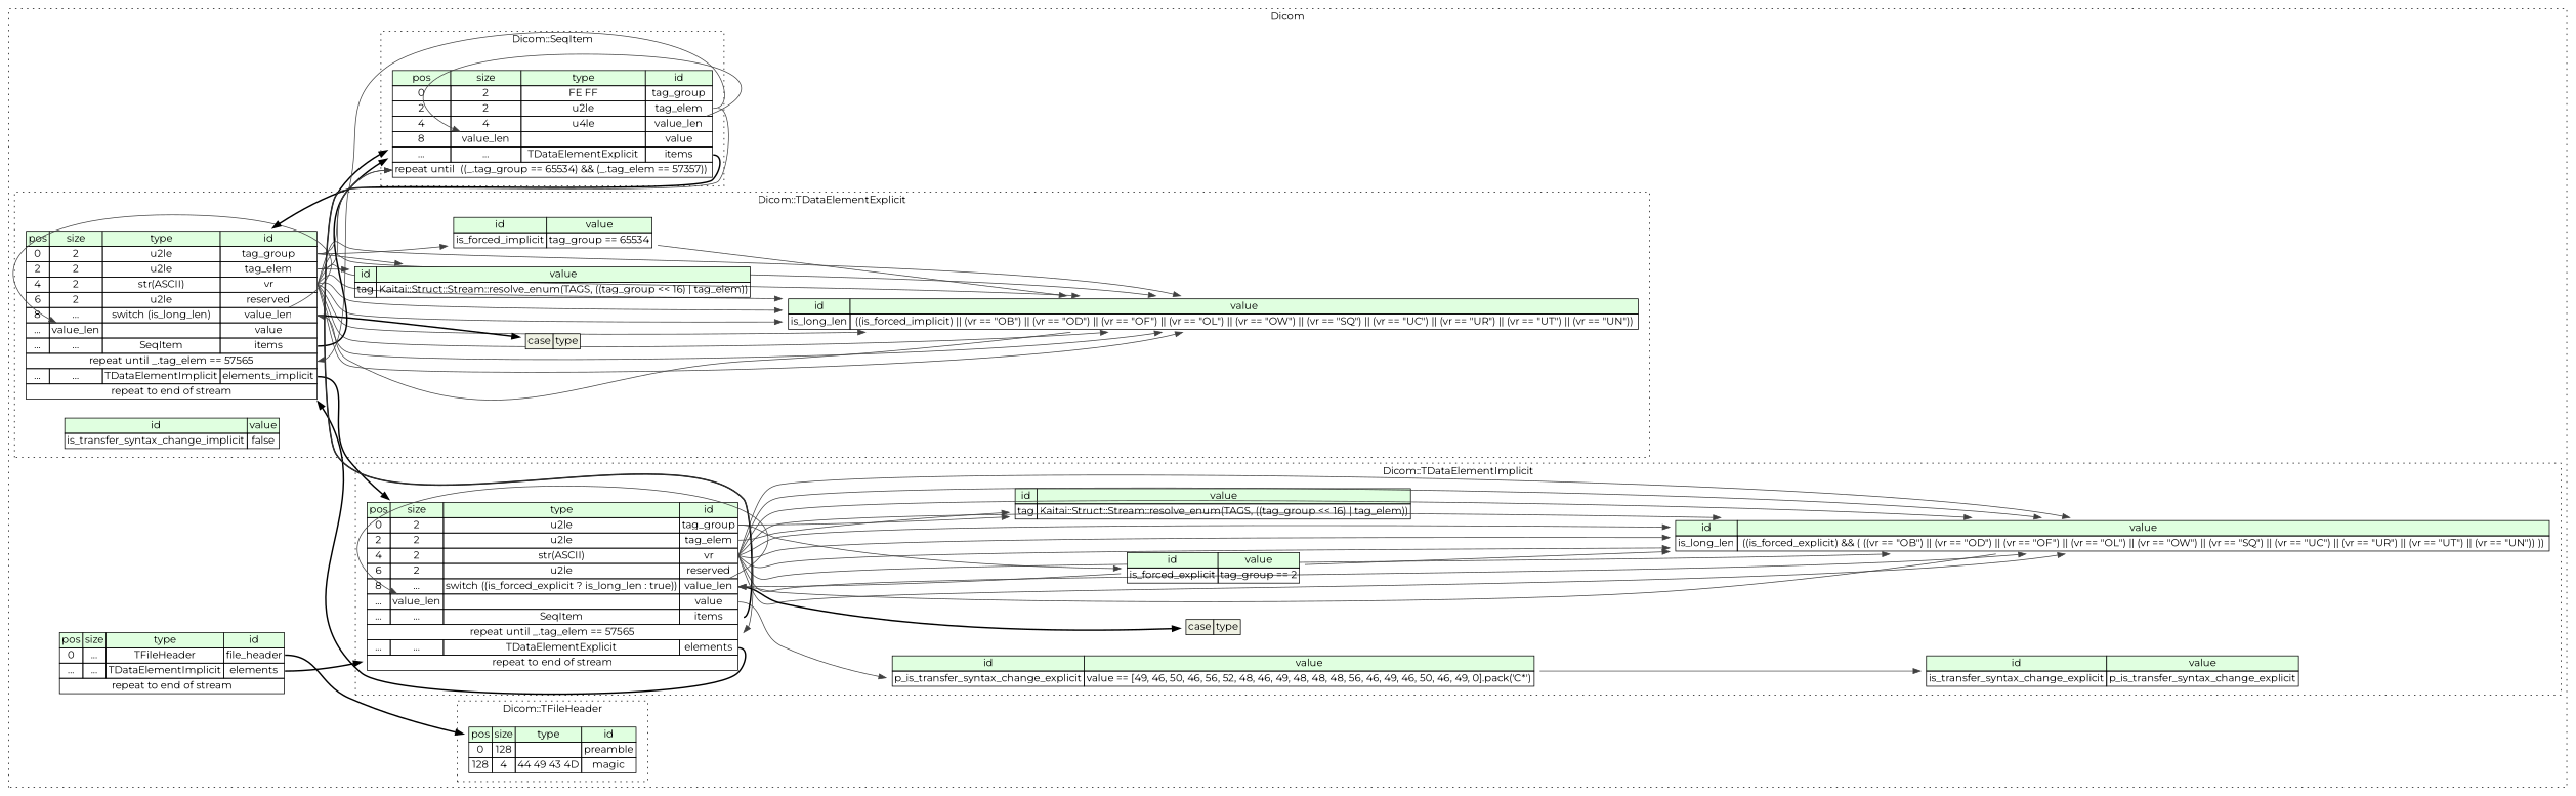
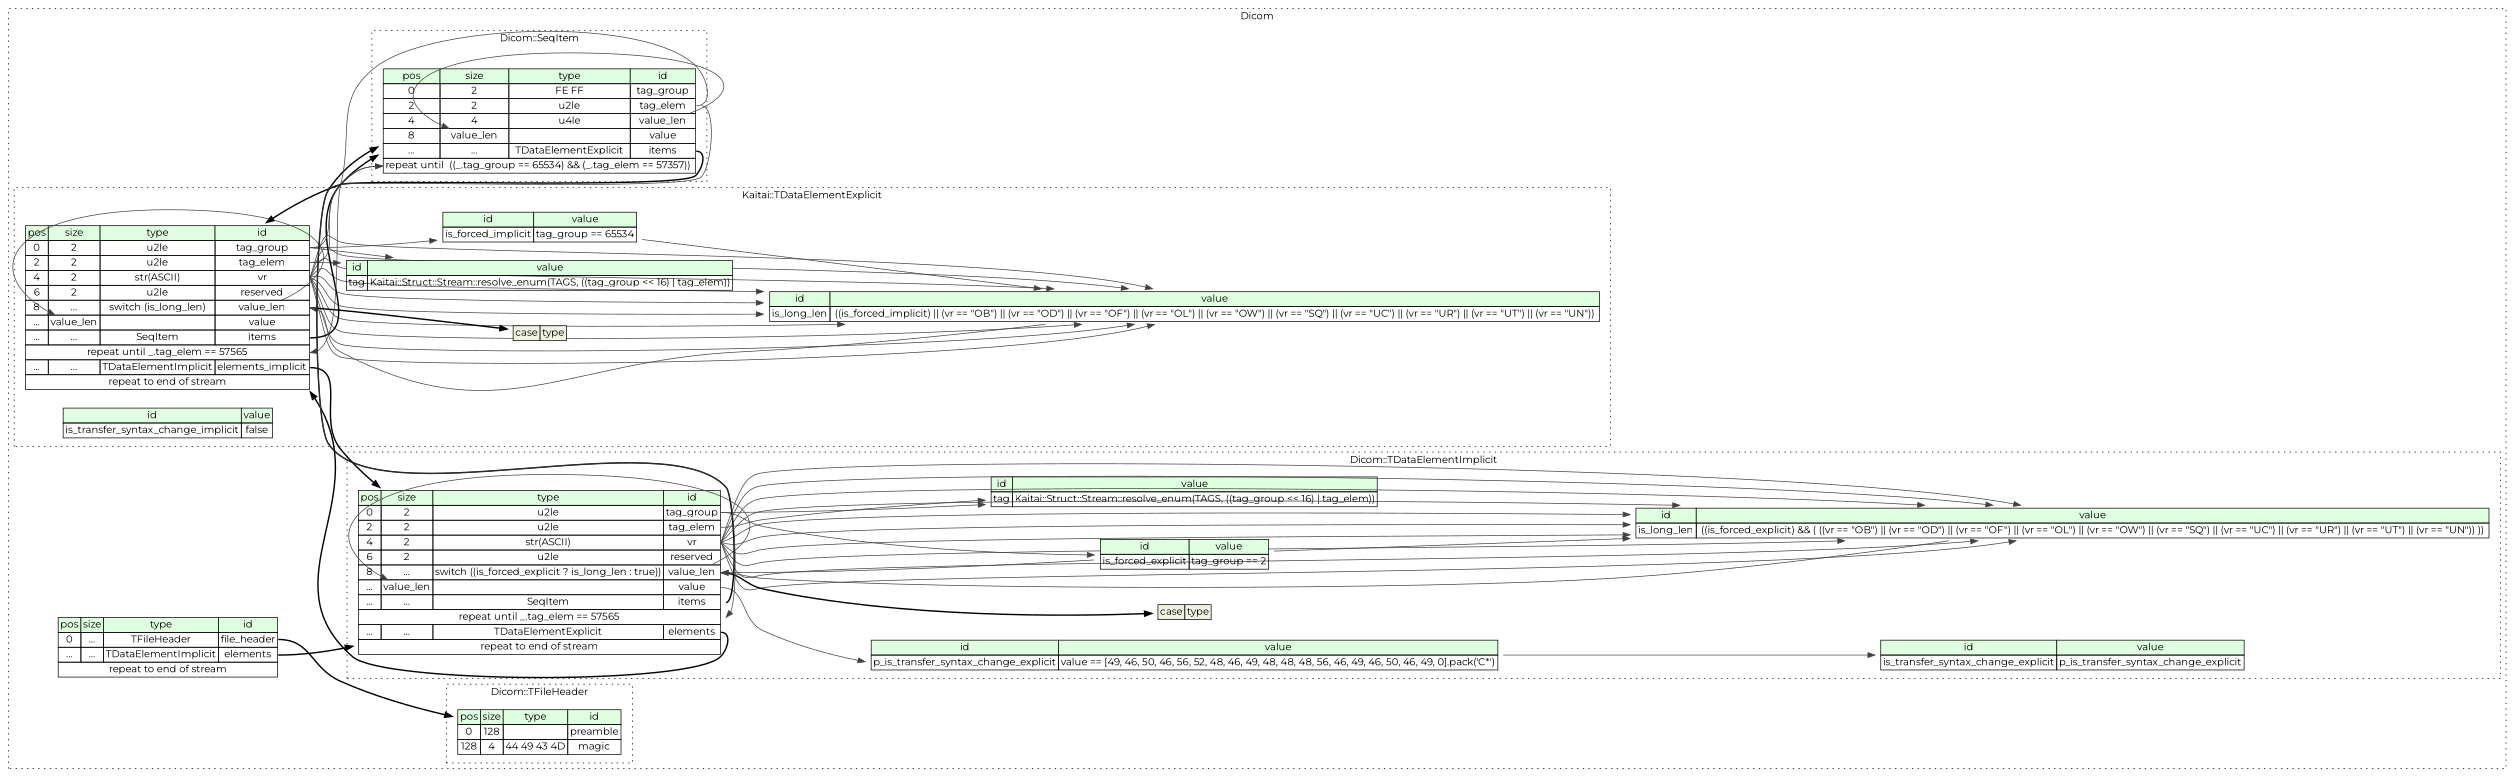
  digraph {
    rankdir=LR
    fontname=Montserrat
    node [shape=plaintext fontname=Montserrat]
    edge [color="#404040" tailport=vr_type fontname=Montserrat]
    n1 [label=<<TABLE BORDER="0" CELLBORDER="1" CELLSPACING="0"> 				<TR><TD BGCOLOR="#E0FFE0">pos</TD><TD BGCOLOR="#E0FFE0">size</TD><TD BGCOLOR="#E0FFE0">type</TD><TD BGCOLOR="#E0FFE0">id</TD></TR> 				<TR><TD PORT="preamble_pos">0</TD><TD PORT="preamble_size">128</TD><TD></TD><TD PORT="preamble_type">preamble</TD></TR> 				<TR><TD PORT="magic_pos">128</TD><TD PORT="magic_size">4</TD><TD>44 49 43 4D</TD><TD PORT="magic_type">magic</TD></TR> 			</TABLE>>]
    n2 [label=<<TABLE BORDER="0" CELLBORDER="1" CELLSPACING="0"> 				<TR><TD BGCOLOR="#E0FFE0">pos</TD><TD BGCOLOR="#E0FFE0">size</TD><TD BGCOLOR="#E0FFE0">type</TD><TD BGCOLOR="#E0FFE0">id</TD></TR> 				<TR><TD PORT="tag_group_pos">0</TD><TD PORT="tag_group_size">2</TD><TD>u2le</TD><TD PORT="tag_group_type">tag_group</TD></TR> 				<TR><TD PORT="tag_elem_pos">2</TD><TD PORT="tag_elem_size">2</TD><TD>u2le</TD><TD PORT="tag_elem_type">tag_elem</TD></TR> 				<TR><TD PORT="vr_pos">4</TD><TD PORT="vr_size">2</TD><TD>str(ASCII)</TD><TD PORT="vr_type">vr</TD></TR> 				<TR><TD PORT="reserved_pos">6</TD><TD PORT="reserved_size">2</TD><TD>u2le</TD><TD PORT="reserved_type">reserved</TD></TR> 				<TR><TD PORT="value_len_pos">8</TD><TD PORT="value_len_size">...</TD><TD>switch (is_long_len)</TD><TD PORT="value_len_type">value_len</TD></TR> 				<TR><TD PORT="value_pos">...</TD><TD PORT="value_size">value_len</TD><TD></TD><TD PORT="value_type">value</TD></TR> 				<TR><TD PORT="items_pos">...</TD><TD PORT="items_size">...</TD><TD>SeqItem</TD><TD PORT="items_type">items</TD></TR> 				<TR><TD COLSPAN="4" PORT="items__repeat">repeat until _.tag_elem == 57565</TD></TR> 				<TR><TD PORT="elements_implicit_pos">...</TD><TD PORT="elements_implicit_size">...</TD><TD>TDataElementImplicit</TD><TD PORT="elements_implicit_type">elements_implicit</TD></TR> 				<TR><TD COLSPAN="4" PORT="elements_implicit__repeat">repeat to end of stream</TD></TR> 			</TABLE>>]
    n3 [label=<<TABLE BORDER="0" CELLBORDER="1" CELLSPACING="0"> 				<TR><TD BGCOLOR="#E0FFE0">id</TD><TD BGCOLOR="#E0FFE0">value</TD></TR> 				<TR><TD>is_forced_implicit</TD><TD>tag_group == 65534</TD></TR> 			</TABLE>>]
    n4 [label=<<TABLE BORDER="0" CELLBORDER="1" CELLSPACING="0"> 				<TR><TD BGCOLOR="#E0FFE0">id</TD><TD BGCOLOR="#E0FFE0">value</TD></TR> 				<TR><TD>is_long_len</TD><TD> ((is_forced_implicit) || (vr == &quot;OB&quot;) || (vr == &quot;OD&quot;) || (vr == &quot;OF&quot;) || (vr == &quot;OL&quot;) || (vr == &quot;OW&quot;) || (vr == &quot;SQ&quot;) || (vr == &quot;UC&quot;) || (vr == &quot;UR&quot;) || (vr == &quot;UT&quot;) || (vr == &quot;UN&quot;)) </TD></TR> 			</TABLE>>]
    n5 [label=<<TABLE BORDER="0" CELLBORDER="1" CELLSPACING="0"> 				<TR><TD BGCOLOR="#E0FFE0">id</TD><TD BGCOLOR="#E0FFE0">value</TD></TR> 				<TR><TD>is_transfer_syntax_change_implicit</TD><TD>false</TD></TR> 			</TABLE>>]
    n6 [label=<<TABLE BORDER="0" CELLBORDER="1" CELLSPACING="0"> 				<TR><TD BGCOLOR="#E0FFE0">id</TD><TD BGCOLOR="#E0FFE0">value</TD></TR> 				<TR><TD>tag</TD><TD>Kaitai::Struct::Stream::resolve_enum(TAGS, ((tag_group &lt;&lt; 16) | tag_elem))</TD></TR> 			</TABLE>>]
    n7 [label=<<TABLE BORDER="0" CELLBORDER="1" CELLSPACING="0"> 	<TR><TD BGCOLOR="#F0F2E4">case</TD><TD BGCOLOR="#F0F2E4">type</TD></TR> </TABLE>>]
    n8 [label=<<TABLE BORDER="0" CELLBORDER="1" CELLSPACING="0"> 				<TR><TD BGCOLOR="#E0FFE0">pos</TD><TD BGCOLOR="#E0FFE0">size</TD><TD BGCOLOR="#E0FFE0">type</TD><TD BGCOLOR="#E0FFE0">id</TD></TR> 				<TR><TD PORT="tag_group_pos">0</TD><TD PORT="tag_group_size">2</TD><TD>u2le</TD><TD PORT="tag_group_type">tag_group</TD></TR> 				<TR><TD PORT="tag_elem_pos">2</TD><TD PORT="tag_elem_size">2</TD><TD>u2le</TD><TD PORT="tag_elem_type">tag_elem</TD></TR> 				<TR><TD PORT="vr_pos">4</TD><TD PORT="vr_size">2</TD><TD>str(ASCII)</TD><TD PORT="vr_type">vr</TD></TR> 				<TR><TD PORT="reserved_pos">6</TD><TD PORT="reserved_size">2</TD><TD>u2le</TD><TD PORT="reserved_type">reserved</TD></TR> 				<TR><TD PORT="value_len_pos">8</TD><TD PORT="value_len_size">...</TD><TD>switch ((is_forced_explicit ? is_long_len : true))</TD><TD PORT="value_len_type">value_len</TD></TR> 				<TR><TD PORT="value_pos">...</TD><TD PORT="value_size">value_len</TD><TD></TD><TD PORT="value_type">value</TD></TR> 				<TR><TD PORT="items_pos">...</TD><TD PORT="items_size">...</TD><TD>SeqItem</TD><TD PORT="items_type">items</TD></TR> 				<TR><TD COLSPAN="4" PORT="items__repeat">repeat until _.tag_elem == 57565</TD></TR> 				<TR><TD PORT="elements_pos">...</TD><TD PORT="elements_size">...</TD><TD>TDataElementExplicit</TD><TD PORT="elements_type">elements</TD></TR> 				<TR><TD COLSPAN="4" PORT="elements__repeat">repeat to end of stream</TD></TR> 			</TABLE>>]
    n9 [label=<<TABLE BORDER="0" CELLBORDER="1" CELLSPACING="0"> 				<TR><TD BGCOLOR="#E0FFE0">id</TD><TD BGCOLOR="#E0FFE0">value</TD></TR> 				<TR><TD>tag</TD><TD>Kaitai::Struct::Stream::resolve_enum(TAGS, ((tag_group &lt;&lt; 16) | tag_elem))</TD></TR> 			</TABLE>>]
    n10 [label=<<TABLE BORDER="0" CELLBORDER="1" CELLSPACING="0"> 				<TR><TD BGCOLOR="#E0FFE0">id</TD><TD BGCOLOR="#E0FFE0">value</TD></TR> 				<TR><TD>is_transfer_syntax_change_explicit</TD><TD>p_is_transfer_syntax_change_explicit</TD></TR> 			</TABLE>>]
    n11 [label=<<TABLE BORDER="0" CELLBORDER="1" CELLSPACING="0"> 				<TR><TD BGCOLOR="#E0FFE0">id</TD><TD BGCOLOR="#E0FFE0">value</TD></TR> 				<TR><TD>is_long_len</TD><TD> ((is_forced_explicit) &amp;&amp; ( ((vr == &quot;OB&quot;) || (vr == &quot;OD&quot;) || (vr == &quot;OF&quot;) || (vr == &quot;OL&quot;) || (vr == &quot;OW&quot;) || (vr == &quot;SQ&quot;) || (vr == &quot;UC&quot;) || (vr == &quot;UR&quot;) || (vr == &quot;UT&quot;) || (vr == &quot;UN&quot;)) )) </TD></TR> 			</TABLE>>]
    n12 [label=<<TABLE BORDER="0" CELLBORDER="1" CELLSPACING="0"> 				<TR><TD BGCOLOR="#E0FFE0">id</TD><TD BGCOLOR="#E0FFE0">value</TD></TR> 				<TR><TD>p_is_transfer_syntax_change_explicit</TD><TD>value == [49, 46, 50, 46, 56, 52, 48, 46, 49, 48, 48, 48, 56, 46, 49, 46, 50, 46, 49, 0].pack('C*')</TD></TR> 			</TABLE>>]
    n13 [label=<<TABLE BORDER="0" CELLBORDER="1" CELLSPACING="0"> 				<TR><TD BGCOLOR="#E0FFE0">id</TD><TD BGCOLOR="#E0FFE0">value</TD></TR> 				<TR><TD>is_forced_explicit</TD><TD>tag_group == 2</TD></TR> 			</TABLE>>]
    n14 [label=<<TABLE BORDER="0" CELLBORDER="1" CELLSPACING="0"> 	<TR><TD BGCOLOR="#F0F2E4">case</TD><TD BGCOLOR="#F0F2E4">type</TD></TR> </TABLE>>]
    n15 [label=<<TABLE BORDER="0" CELLBORDER="1" CELLSPACING="0"> 				<TR><TD BGCOLOR="#E0FFE0">pos</TD><TD BGCOLOR="#E0FFE0">size</TD><TD BGCOLOR="#E0FFE0">type</TD><TD BGCOLOR="#E0FFE0">id</TD></TR> 				<TR><TD PORT="tag_group_pos">0</TD><TD PORT="tag_group_size">2</TD><TD>FE FF</TD><TD PORT="tag_group_type">tag_group</TD></TR> 				<TR><TD PORT="tag_elem_pos">2</TD><TD PORT="tag_elem_size">2</TD><TD>u2le</TD><TD PORT="tag_elem_type">tag_elem</TD></TR> 				<TR><TD PORT="value_len_pos">4</TD><TD PORT="value_len_size">4</TD><TD>u4le</TD><TD PORT="value_len_type">value_len</TD></TR> 				<TR><TD PORT="value_pos">8</TD><TD PORT="value_size">value_len</TD><TD></TD><TD PORT="value_type">value</TD></TR> 				<TR><TD PORT="items_pos">...</TD><TD PORT="items_size">...</TD><TD>TDataElementExplicit</TD><TD PORT="items_type">items</TD></TR> 				<TR><TD COLSPAN="4" PORT="items__repeat">repeat until  ((_.tag_group == 65534) &amp;&amp; (_.tag_elem == 57357)) </TD></TR> 			</TABLE>>]
    n16 [label=<<TABLE BORDER="0" CELLBORDER="1" CELLSPACING="0"> 			<TR><TD BGCOLOR="#E0FFE0">pos</TD><TD BGCOLOR="#E0FFE0">size</TD><TD BGCOLOR="#E0FFE0">type</TD><TD BGCOLOR="#E0FFE0">id</TD></TR> 			<TR><TD PORT="file_header_pos">0</TD><TD PORT="file_header_size">...</TD><TD>TFileHeader</TD><TD PORT="file_header_type">file_header</TD></TR> 			<TR><TD PORT="elements_pos">...</TD><TD PORT="elements_size">...</TD><TD>TDataElementImplicit</TD><TD PORT="elements_type">elements</TD></TR> 			<TR><TD COLSPAN="4" PORT="elements__repeat">repeat to end of stream</TD></TR> 		</TABLE>>]
    subgraph cluster_1 {
      label=Dicom
      style=dotted
      n16
      subgraph cluster_2 {
        label="Dicom::TFileHeader"
        style=dotted
        n1
      }
      subgraph cluster_3 {
-       label="Dicom::TDataElementExplicit"
+       label="Kaitai::TDataElementExplicit"
        style=dotted
        n2
        n3
        n4
        n5
        n6
        n7
      }
      subgraph cluster_4 {
        label="Dicom::TDataElementImplicit"
        style=dotted
        n8
        n9
        n10
        n11
        n12
        n13
        n14
      }
      subgraph cluster_5 {
        label="Dicom::SeqItem"
        style=dotted
        n15
      }
    }
    n2 -> n2 [headport=value_size tailport=value_len_type]
    n2 -> n3 [tailport=tag_group_type]
    n2 -> n4
    n2 -> n4
    n2 -> n4
    n2 -> n4
    n2 -> n4
    n2 -> n4
    n2 -> n4
    n2 -> n4
    n2 -> n4
    n2 -> n4
    n2 -> n6 [tailport=tag_group_type]
    n2 -> n6 [tailport=tag_elem_type]
    n2 -> n7 [style=bold tailport=value_len_type color=""]
    n2 -> n8 [style=bold tailport=elements_implicit_type color=""]
    n2 -> n15 [style=bold tailport=items_type color=""]
    n2 -> n15 [headport=items__repeat tailport=tag_group_type]
    n2 -> n15 [headport=items__repeat tailport=tag_elem_type]
    n3 -> n4 [tailport=is_forced_implicit_type]
    n4 -> n2 [headport=value_len_type tailport=is_long_len_type]
    n8 -> n2 [style=bold tailport=elements_type color=""]
    n8 -> n8 [headport=value_size tailport=value_len_type]
    n8 -> n9 [tailport=tag_group_type]
    n8 -> n9 [tailport=tag_elem_type]
    n8 -> n11
    n8 -> n11
    n8 -> n11
    n8 -> n11
    n8 -> n11
    n8 -> n11
    n8 -> n11
    n8 -> n11
    n8 -> n11
    n8 -> n11
    n8 -> n12 [tailport=value_type]
    n8 -> n13 [tailport=tag_group_type]
    n8 -> n14 [style=bold tailport=value_len_type color=""]
    n8 -> n15 [style=bold tailport=items_type color=""]
    n11 -> n8 [headport=value_len_type tailport=is_long_len_type]
    n12 -> n10 [tailport=p_is_transfer_syntax_change_explicit_type]
    n13 -> n8 [headport=value_len_type tailport=is_forced_explicit_type]
    n13 -> n11 [tailport=is_forced_explicit_type]
    n15 -> n2 [headport=items__repeat tailport=tag_elem_type]
    n15 -> n2 [style=bold tailport=items_type color=""]
    n15 -> n8 [headport=items__repeat tailport=tag_elem_type]
    n15 -> n15 [headport=value_size tailport=value_len_type]
    n16 -> n1 [style=bold tailport=file_header_type color=""]
    n16 -> n8 [style=bold tailport=elements_type color=""]
  }
